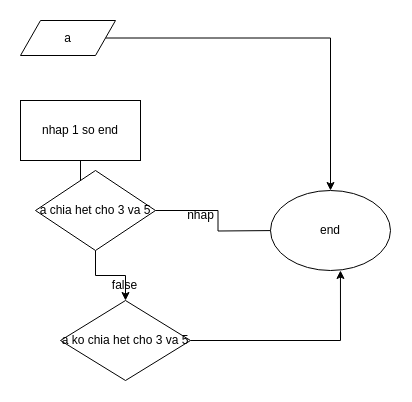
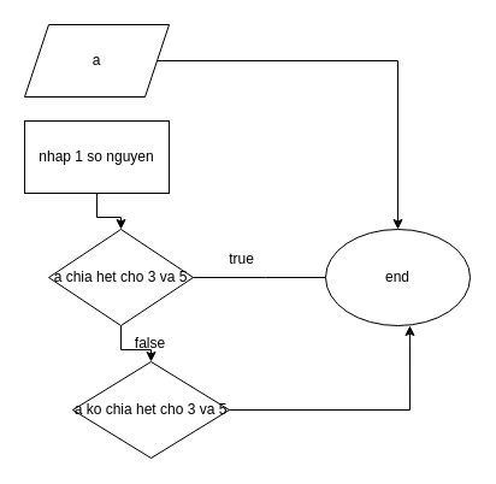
  <mxCell id="0" />
  <mxCell id="1" parent="0" />
  <mxCell id="2" style="edgeStyle=orthogonalEdgeStyle;rounded=0;orthogonalLoop=1;jettySize=auto;html=1;" edge="1" parent="1" source="3" target="10"><mxGeometry relative="1" as="geometry"><mxPoint x="80" y="130" as="targetPoint" /></mxGeometry></mxCell>
- <mxCell id="3" value="a" style="shape=parallelogram;perimeter=parallelogramPerimeter;whiteSpace=wrap;html=1;fixedSize=1;" vertex="1" parent="1"><mxGeometry x="20" y="20" width="95" height="35" as="geometry" /></mxCell>
+ <mxCell id="3" value="a" style="shape=parallelogram;perimeter=parallelogramPerimeter;whiteSpace=wrap;html=1;fixedSize=1;" vertex="1" parent="1"><mxGeometry x="20" y="20" width="120" height="60" as="geometry" /></mxCell>
  <mxCell id="4" style="edgeStyle=orthogonalEdgeStyle;rounded=0;orthogonalLoop=1;jettySize=auto;html=1;" edge="1" parent="1" source="5" target="8"><mxGeometry relative="1" as="geometry"><mxPoint x="80" y="230" as="targetPoint" /></mxGeometry></mxCell>
- <mxCell id="5" value="nhap 1 so end" style="rounded=0;whiteSpace=wrap;html=1;" vertex="1" parent="1"><mxGeometry x="20" y="100" width="120" height="60" as="geometry" /></mxCell>
+ <mxCell id="5" value="nhap 1 so nguyen" style="rounded=0;whiteSpace=wrap;html=1;" vertex="1" parent="1"><mxGeometry x="20" y="100" width="120" height="60" as="geometry" /></mxCell>
  <mxCell id="6" style="edgeStyle=orthogonalEdgeStyle;rounded=0;orthogonalLoop=1;jettySize=auto;html=1;" edge="1" parent="1" source="8"><mxGeometry relative="1" as="geometry"><mxPoint x="280" y="230" as="targetPoint" /></mxGeometry></mxCell>
  <mxCell id="7" style="edgeStyle=orthogonalEdgeStyle;rounded=0;orthogonalLoop=1;jettySize=auto;html=1;" edge="1" parent="1" source="8" target="12"><mxGeometry relative="1" as="geometry"><mxPoint x="100" y="340" as="targetPoint" /></mxGeometry></mxCell>
- <mxCell id="8" value="a chia het cho 3 va 5" style="rhombus;whiteSpace=wrap;html=1;" vertex="1" parent="1"><mxGeometry x="35" y="170" width="120" height="80" as="geometry" /></mxCell>
- <mxCell id="9" value="nhap" style="text;html=1;align=center;verticalAlign=middle;resizable=0;points=[];autosize=1;strokeColor=none;fillColor=none;" vertex="1" parent="1"><mxGeometry x="180" y="200" width="40" height="30" as="geometry" /></mxCell>
+ <mxCell id="8" value="a chia het cho 3 va 5" style="rhombus;whiteSpace=wrap;html=1;" vertex="1" parent="1"><mxGeometry x="40" y="190" width="120" height="80" as="geometry" /></mxCell>
+ <mxCell id="9" value="true" style="text;html=1;align=center;verticalAlign=middle;resizable=0;points=[];autosize=1;strokeColor=none;fillColor=none;" vertex="1" parent="1"><mxGeometry x="180" y="200" width="40" height="30" as="geometry" /></mxCell>
  <mxCell id="10" value="end" style="ellipse;whiteSpace=wrap;html=1;" vertex="1" parent="1"><mxGeometry x="270" y="190" width="120" height="80" as="geometry" /></mxCell>
  <mxCell id="11" style="edgeStyle=orthogonalEdgeStyle;rounded=0;orthogonalLoop=1;jettySize=auto;html=1;entryX=0.583;entryY=1;entryDx=0;entryDy=0;entryPerimeter=0;" edge="1" parent="1" source="12" target="10"><mxGeometry relative="1" as="geometry" /></mxCell>
  <mxCell id="12" value="a ko chia het cho 3 va 5" style="rhombus;whiteSpace=wrap;html=1;" vertex="1" parent="1"><mxGeometry x="60" y="300" width="130" height="80" as="geometry" /></mxCell>
  <mxCell id="13" value="false" style="text;html=1;align=center;verticalAlign=middle;resizable=0;points=[];autosize=1;strokeColor=none;fillColor=none;" vertex="1" parent="1"><mxGeometry x="99" y="270" width="50" height="30" as="geometry" /></mxCell>
